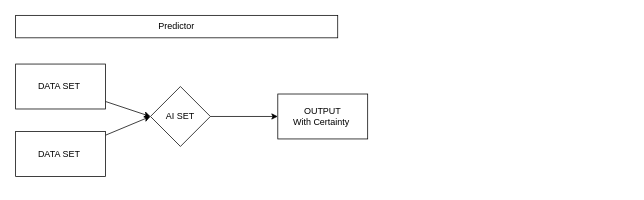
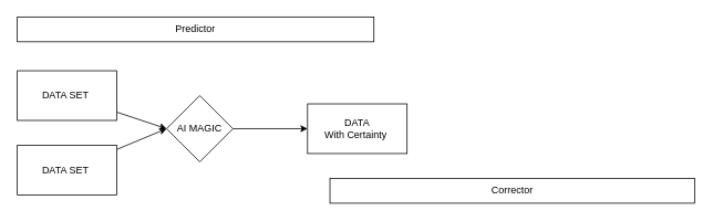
  <mxCell id="0" />
  <mxCell id="1" parent="0" />
  <mxCell id="2" style="edgeStyle=none;html=1;entryX=0;entryY=0.5;entryDx=0;entryDy=0;" edge="1" parent="1" source="3" target="7"><mxGeometry relative="1" as="geometry" /></mxCell>
  <mxCell id="3" value="DATA SET&amp;nbsp;" style="whiteSpace=wrap;html=1;" vertex="1" parent="1"><mxGeometry x="20" y="85" width="120" height="60" as="geometry" /></mxCell>
  <mxCell id="4" style="edgeStyle=none;html=1;entryX=0;entryY=0.5;entryDx=0;entryDy=0;" edge="1" parent="1" source="5" target="7"><mxGeometry relative="1" as="geometry" /></mxCell>
  <mxCell id="5" value="DATA SET&amp;nbsp;" style="whiteSpace=wrap;html=1;" vertex="1" parent="1"><mxGeometry x="20" y="175" width="120" height="60" as="geometry" /></mxCell>
  <mxCell id="6" style="edgeStyle=none;html=1;" edge="1" parent="1" source="7"><mxGeometry relative="1" as="geometry"><mxPoint x="370" y="155" as="targetPoint" /></mxGeometry></mxCell>
- <mxCell id="7" value="AI SET" style="rhombus;whiteSpace=wrap;html=1;" vertex="1" parent="1"><mxGeometry x="200" y="115" width="80" height="80" as="geometry" /></mxCell>
+ <mxCell id="7" value="AI MAGIC" style="rhombus;whiteSpace=wrap;html=1;" vertex="1" parent="1"><mxGeometry x="200" y="115" width="80" height="80" as="geometry" /></mxCell>
  <mxCell id="8" value="Predictor" style="whiteSpace=wrap;html=1;" vertex="1" parent="1"><mxGeometry x="20" y="20" width="430" height="30" as="geometry" /></mxCell>
- <mxCell id="9" value="OUTPUT&lt;br&gt;With Certainty&amp;nbsp;" style="whiteSpace=wrap;html=1;" vertex="1" parent="1"><mxGeometry x="370" y="125" width="120" height="60" as="geometry" /></mxCell>
+ <mxCell id="9" value="DATA&lt;br&gt;With Certainty&amp;nbsp;" style="whiteSpace=wrap;html=1;" vertex="1" parent="1"><mxGeometry x="370" y="125" width="120" height="60" as="geometry" /></mxCell>
+ <mxCell id="10" value="Corrector" style="whiteSpace=wrap;html=1;" vertex="1" parent="1"><mxGeometry x="397" y="215" width="440" height="30" as="geometry" /></mxCell>
